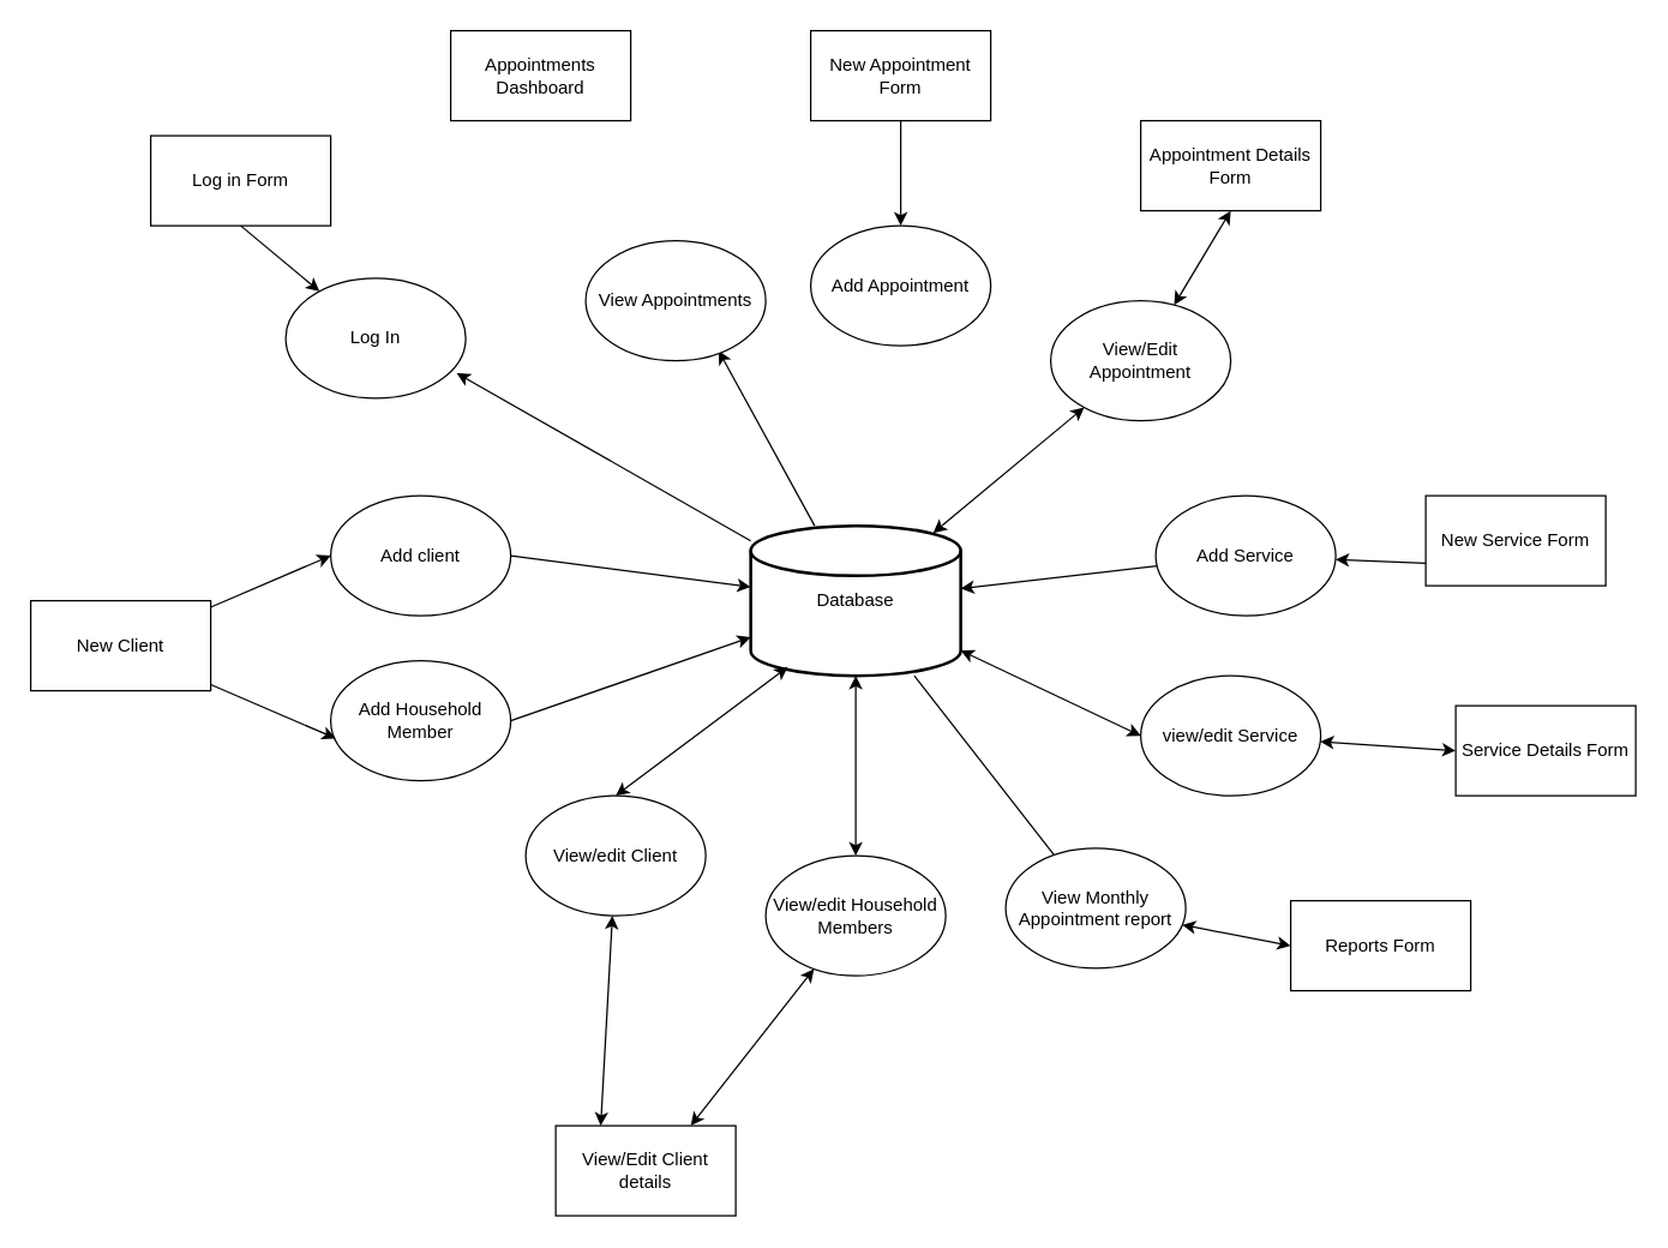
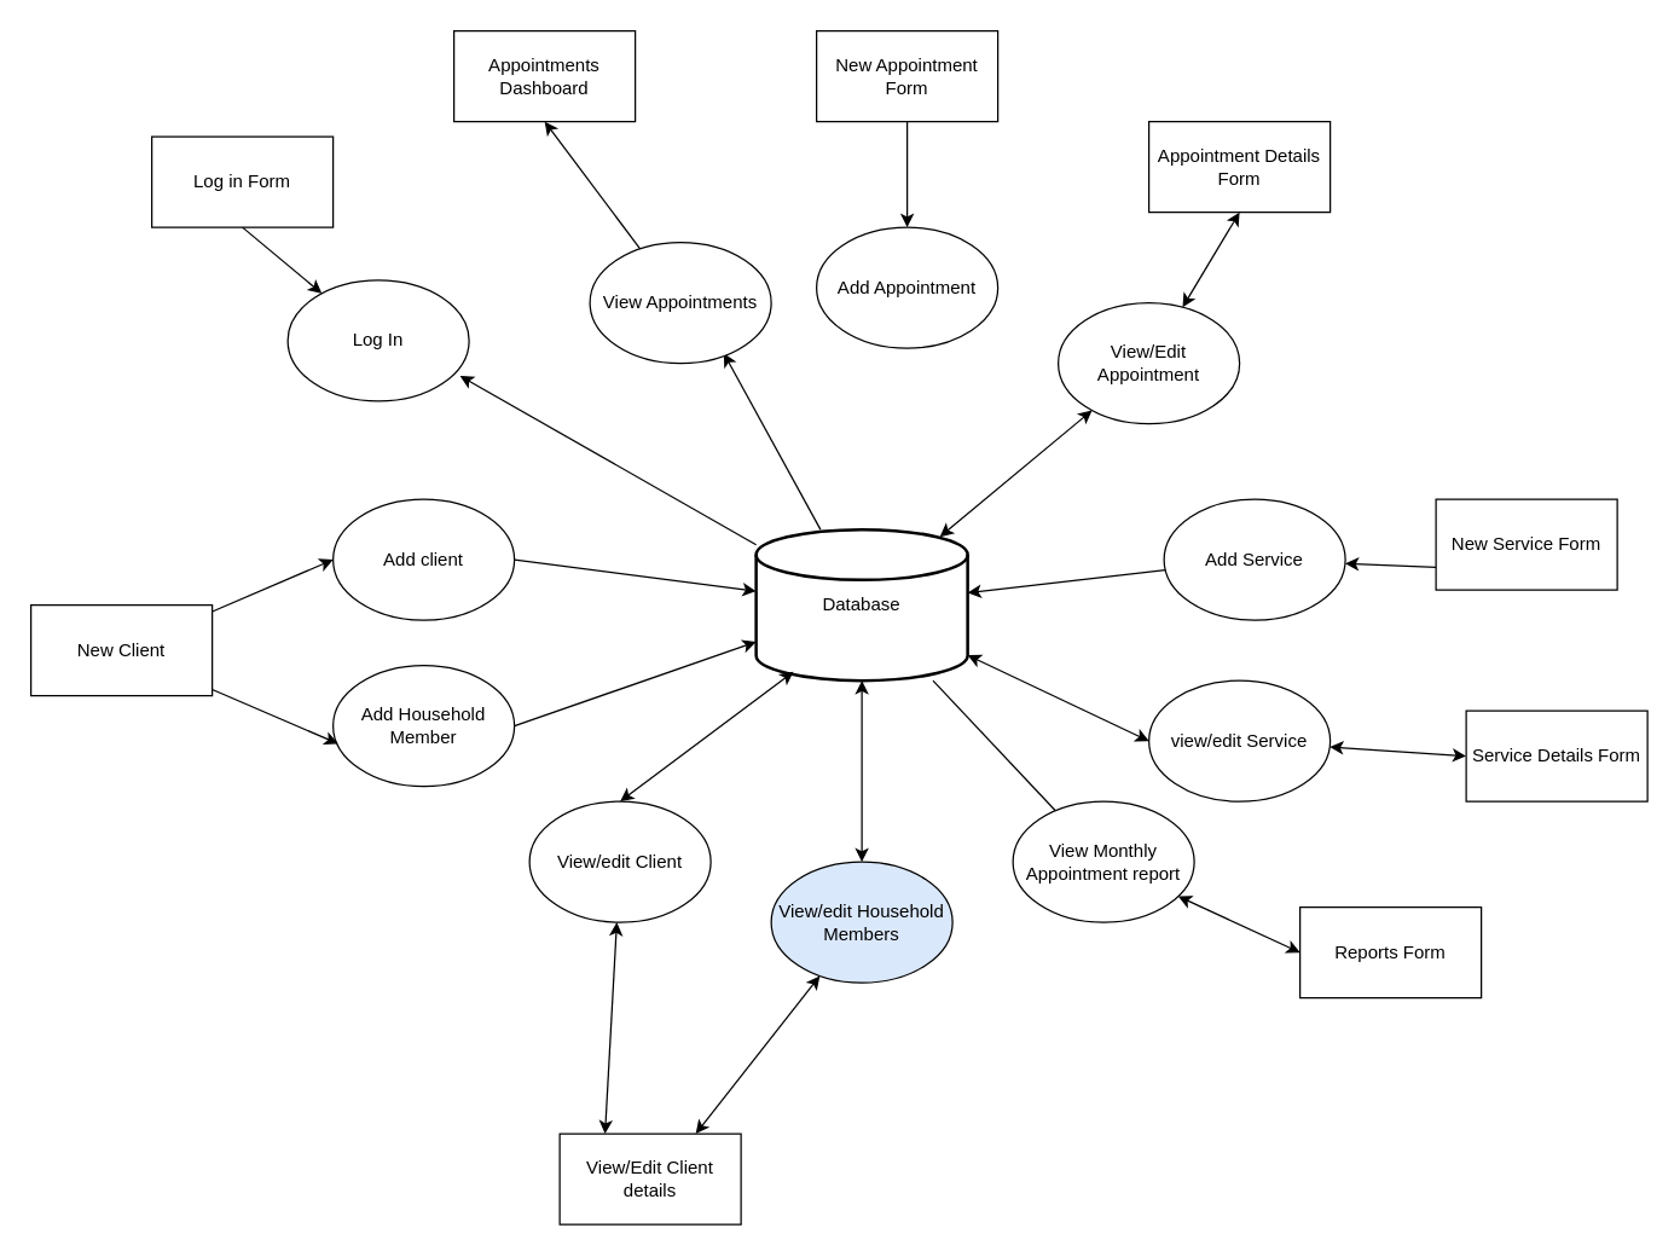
  <mxCell id="0" />
  <mxCell id="1" parent="0" />
  <mxCell id="2" value="Log in Form" style="rounded=0;whiteSpace=wrap;html=1;" parent="1" vertex="1"><mxGeometry x="100" y="90" width="120" height="60" as="geometry" /></mxCell>
  <mxCell id="3" style="rounded=0;orthogonalLoop=1;jettySize=auto;html=1;entryX=0.738;entryY=0.916;entryDx=0;entryDy=0;entryPerimeter=0;endArrow=classic;startFill=0;endFill=1;" edge="1" parent="1" source="11" target="15"><mxGeometry relative="1" as="geometry"><mxPoint x="480" y="250" as="targetPoint" /></mxGeometry></mxCell>
  <mxCell id="4" style="rounded=0;orthogonalLoop=1;jettySize=auto;html=1;endArrow=classic;startFill=1;endFill=1;startArrow=classic;exitX=0.869;exitY=0.048;exitDx=0;exitDy=0;exitPerimeter=0;" edge="1" parent="1" source="11" target="20"><mxGeometry relative="1" as="geometry" /></mxCell>
  <mxCell id="5" style="rounded=0;orthogonalLoop=1;jettySize=auto;html=1;endArrow=none;startFill=1;startArrow=classic;" edge="1" parent="1" source="11" target="24"><mxGeometry relative="1" as="geometry" /></mxCell>
  <mxCell id="6" style="rounded=0;orthogonalLoop=1;jettySize=auto;html=1;entryX=0;entryY=0.5;entryDx=0;entryDy=0;endArrow=classic;startFill=1;startArrow=classic;endFill=1;" edge="1" parent="1" source="11" target="32"><mxGeometry relative="1" as="geometry" /></mxCell>
  <mxCell id="7" style="rounded=0;orthogonalLoop=1;jettySize=auto;html=1;endArrow=none;startFill=0;" edge="1" parent="1" source="11" target="22"><mxGeometry relative="1" as="geometry" /></mxCell>
  <mxCell id="8" style="rounded=0;orthogonalLoop=1;jettySize=auto;html=1;entryX=0.5;entryY=0;entryDx=0;entryDy=0;endArrow=classic;startFill=1;startArrow=classic;endFill=1;" edge="1" parent="1" source="11" target="30"><mxGeometry relative="1" as="geometry" /></mxCell>
  <mxCell id="9" style="rounded=0;orthogonalLoop=1;jettySize=auto;html=1;entryX=1;entryY=0.5;entryDx=0;entryDy=0;endArrow=none;startFill=1;endFill=1;startArrow=classic;" edge="1" parent="1" source="11" target="28"><mxGeometry relative="1" as="geometry" /></mxCell>
  <mxCell id="10" style="rounded=0;orthogonalLoop=1;jettySize=auto;html=1;entryX=1;entryY=0.5;entryDx=0;entryDy=0;endArrow=none;startFill=1;startArrow=classic;" edge="1" parent="1" source="11" target="25"><mxGeometry relative="1" as="geometry" /></mxCell>
  <mxCell id="11" value="Database" style="strokeWidth=2;html=1;shape=mxgraph.flowchart.database;whiteSpace=wrap;" vertex="1" parent="1"><mxGeometry x="500" y="350" width="140" height="100" as="geometry" /></mxCell>
  <mxCell id="12" style="rounded=0;orthogonalLoop=1;jettySize=auto;html=1;endArrow=none;startFill=1;entryX=0.5;entryY=1;entryDx=0;entryDy=0;endFill=1;startArrow=classic;" edge="1" parent="1" source="13" target="2"><mxGeometry relative="1" as="geometry"><mxPoint x="170" y="160" as="targetPoint" /></mxGeometry></mxCell>
  <mxCell id="13" value="Log In" style="ellipse;whiteSpace=wrap;html=1;" vertex="1" parent="1"><mxGeometry x="190" y="185" width="120" height="80" as="geometry" /></mxCell>
+ <mxCell id="14" style="rounded=0;orthogonalLoop=1;jettySize=auto;html=1;endArrow=classic;startFill=0;entryX=0.5;entryY=1;entryDx=0;entryDy=0;endFill=1;" edge="1" parent="1" source="15" target="16"><mxGeometry relative="1" as="geometry"><mxPoint x="360" y="90" as="targetPoint" /></mxGeometry></mxCell>
  <mxCell id="15" value="View Appointments" style="ellipse;whiteSpace=wrap;html=1;" vertex="1" parent="1"><mxGeometry x="390" y="160" width="120" height="80" as="geometry" /></mxCell>
  <mxCell id="16" value="Appointments Dashboard" style="rounded=0;whiteSpace=wrap;html=1;" vertex="1" parent="1"><mxGeometry x="300" y="20" width="120" height="60" as="geometry" /></mxCell>
  <mxCell id="17" style="rounded=0;orthogonalLoop=1;jettySize=auto;html=1;entryX=0.5;entryY=1;entryDx=0;entryDy=0;endArrow=none;startFill=1;endFill=1;startArrow=classic;" edge="1" parent="1" source="18" target="33"><mxGeometry relative="1" as="geometry" /></mxCell>
  <mxCell id="18" value="Add Appointment" style="ellipse;whiteSpace=wrap;html=1;" vertex="1" parent="1"><mxGeometry x="540" y="150" width="120" height="80" as="geometry" /></mxCell>
  <mxCell id="19" style="rounded=0;orthogonalLoop=1;jettySize=auto;html=1;endArrow=classic;startFill=1;entryX=0.5;entryY=1;entryDx=0;entryDy=0;endFill=1;startArrow=classic;" edge="1" parent="1" source="20" target="34"><mxGeometry relative="1" as="geometry"><mxPoint x="820" y="150" as="targetPoint" /></mxGeometry></mxCell>
  <mxCell id="20" value="View/Edit Appointment" style="ellipse;whiteSpace=wrap;html=1;" vertex="1" parent="1"><mxGeometry x="700" y="200" width="120" height="80" as="geometry" /></mxCell>
  <mxCell id="21" style="rounded=0;orthogonalLoop=1;jettySize=auto;html=1;entryX=0;entryY=0.5;entryDx=0;entryDy=0;endArrow=classic;startFill=1;startArrow=classic;endFill=1;" edge="1" parent="1" source="22" target="37"><mxGeometry relative="1" as="geometry" /></mxCell>
- <mxCell id="22" value="View Monthly Appointment report" style="ellipse;whiteSpace=wrap;html=1;" vertex="1" parent="1"><mxGeometry x="670" y="565" width="120" height="80" as="geometry" /></mxCell>
+ <mxCell id="22" value="View Monthly Appointment report" style="ellipse;whiteSpace=wrap;html=1;" vertex="1" parent="1"><mxGeometry x="670" y="530" width="120" height="80" as="geometry" /></mxCell>
  <mxCell id="23" style="rounded=0;orthogonalLoop=1;jettySize=auto;html=1;entryX=0;entryY=0.75;entryDx=0;entryDy=0;endArrow=none;startFill=1;startArrow=classic;" edge="1" parent="1" source="24" target="36"><mxGeometry relative="1" as="geometry" /></mxCell>
  <mxCell id="24" value="Add Service" style="ellipse;whiteSpace=wrap;html=1;" vertex="1" parent="1"><mxGeometry x="770" y="330" width="120" height="80" as="geometry" /></mxCell>
  <mxCell id="25" value="Add client" style="ellipse;whiteSpace=wrap;html=1;" vertex="1" parent="1"><mxGeometry x="220" y="330" width="120" height="80" as="geometry" /></mxCell>
  <mxCell id="26" style="rounded=0;orthogonalLoop=1;jettySize=auto;html=1;endArrow=classic;startFill=1;entryX=0.25;entryY=0;entryDx=0;entryDy=0;startArrow=classic;endFill=1;" edge="1" parent="1" source="27" target="40"><mxGeometry relative="1" as="geometry"><mxPoint x="400" y="740" as="targetPoint" /></mxGeometry></mxCell>
  <mxCell id="27" value="View/edit Client" style="ellipse;whiteSpace=wrap;html=1;" vertex="1" parent="1"><mxGeometry x="350" y="530" width="120" height="80" as="geometry" /></mxCell>
  <mxCell id="28" value="Add Household Member" style="ellipse;whiteSpace=wrap;html=1;" vertex="1" parent="1"><mxGeometry x="220" y="440" width="120" height="80" as="geometry" /></mxCell>
  <mxCell id="29" style="rounded=0;orthogonalLoop=1;jettySize=auto;html=1;entryX=0.75;entryY=0;entryDx=0;entryDy=0;endArrow=classic;startFill=1;startArrow=classic;endFill=1;" edge="1" parent="1" source="30" target="40"><mxGeometry relative="1" as="geometry" /></mxCell>
- <mxCell id="30" value="View/edit Household Members" style="ellipse;whiteSpace=wrap;html=1;" vertex="1" parent="1"><mxGeometry x="510" y="570" width="120" height="80" as="geometry" /></mxCell>
+ <mxCell id="30" value="View/edit Household Members" style="ellipse;whiteSpace=wrap;html=1;fillColor=#dae8fc;" vertex="1" parent="1"><mxGeometry x="510" y="570" width="120" height="80" as="geometry" /></mxCell>
  <mxCell id="31" style="rounded=0;orthogonalLoop=1;jettySize=auto;html=1;entryX=0;entryY=0.5;entryDx=0;entryDy=0;endArrow=classic;startFill=1;startArrow=classic;endFill=1;" edge="1" parent="1" source="32" target="35"><mxGeometry relative="1" as="geometry" /></mxCell>
  <mxCell id="32" value="view/edit Service" style="ellipse;whiteSpace=wrap;html=1;" vertex="1" parent="1"><mxGeometry x="760" y="450" width="120" height="80" as="geometry" /></mxCell>
  <mxCell id="33" value="New Appointment Form" style="rounded=0;whiteSpace=wrap;html=1;" vertex="1" parent="1"><mxGeometry x="540" y="20" width="120" height="60" as="geometry" /></mxCell>
  <mxCell id="34" value="Appointment Details Form" style="rounded=0;whiteSpace=wrap;html=1;" vertex="1" parent="1"><mxGeometry x="760" y="80" width="120" height="60" as="geometry" /></mxCell>
  <mxCell id="35" value="Service Details Form" style="rounded=0;whiteSpace=wrap;html=1;" vertex="1" parent="1"><mxGeometry x="970" y="470" width="120" height="60" as="geometry" /></mxCell>
  <mxCell id="36" value="New Service Form" style="rounded=0;whiteSpace=wrap;html=1;" vertex="1" parent="1"><mxGeometry x="950" y="330" width="120" height="60" as="geometry" /></mxCell>
  <mxCell id="37" value="Reports Form" style="rounded=0;whiteSpace=wrap;html=1;" vertex="1" parent="1"><mxGeometry x="860" y="600" width="120" height="60" as="geometry" /></mxCell>
  <mxCell id="38" style="rounded=0;orthogonalLoop=1;jettySize=auto;html=1;entryX=0;entryY=0.5;entryDx=0;entryDy=0;endArrow=classic;startFill=0;startArrow=none;endFill=1;" edge="1" parent="1" source="39" target="25"><mxGeometry relative="1" as="geometry" /></mxCell>
  <mxCell id="39" value="New Client" style="rounded=0;whiteSpace=wrap;html=1;" vertex="1" parent="1"><mxGeometry x="20" y="400" width="120" height="60" as="geometry" /></mxCell>
  <mxCell id="40" value="View/Edit Client details" style="rounded=0;whiteSpace=wrap;html=1;" vertex="1" parent="1"><mxGeometry x="370" y="750" width="120" height="60" as="geometry" /></mxCell>
  <mxCell id="41" style="rounded=0;orthogonalLoop=1;jettySize=auto;html=1;entryX=0.027;entryY=0.647;entryDx=0;entryDy=0;entryPerimeter=0;endArrow=classic;startFill=0;endFill=1;" edge="1" parent="1" source="39" target="28"><mxGeometry relative="1" as="geometry" /></mxCell>
  <mxCell id="42" style="rounded=0;orthogonalLoop=1;jettySize=auto;html=1;entryX=0.95;entryY=0.791;entryDx=0;entryDy=0;entryPerimeter=0;endArrow=classic;startFill=0;startArrow=none;endFill=1;" edge="1" parent="1" source="11" target="13"><mxGeometry relative="1" as="geometry" /></mxCell>
  <mxCell id="43" style="rounded=0;orthogonalLoop=1;jettySize=auto;html=1;entryX=0.5;entryY=0;entryDx=0;entryDy=0;endArrow=classic;startFill=1;startArrow=classic;endFill=1;exitX=0.177;exitY=0.941;exitDx=0;exitDy=0;exitPerimeter=0;" edge="1" parent="1" source="11" target="27"><mxGeometry relative="1" as="geometry" /></mxCell>
